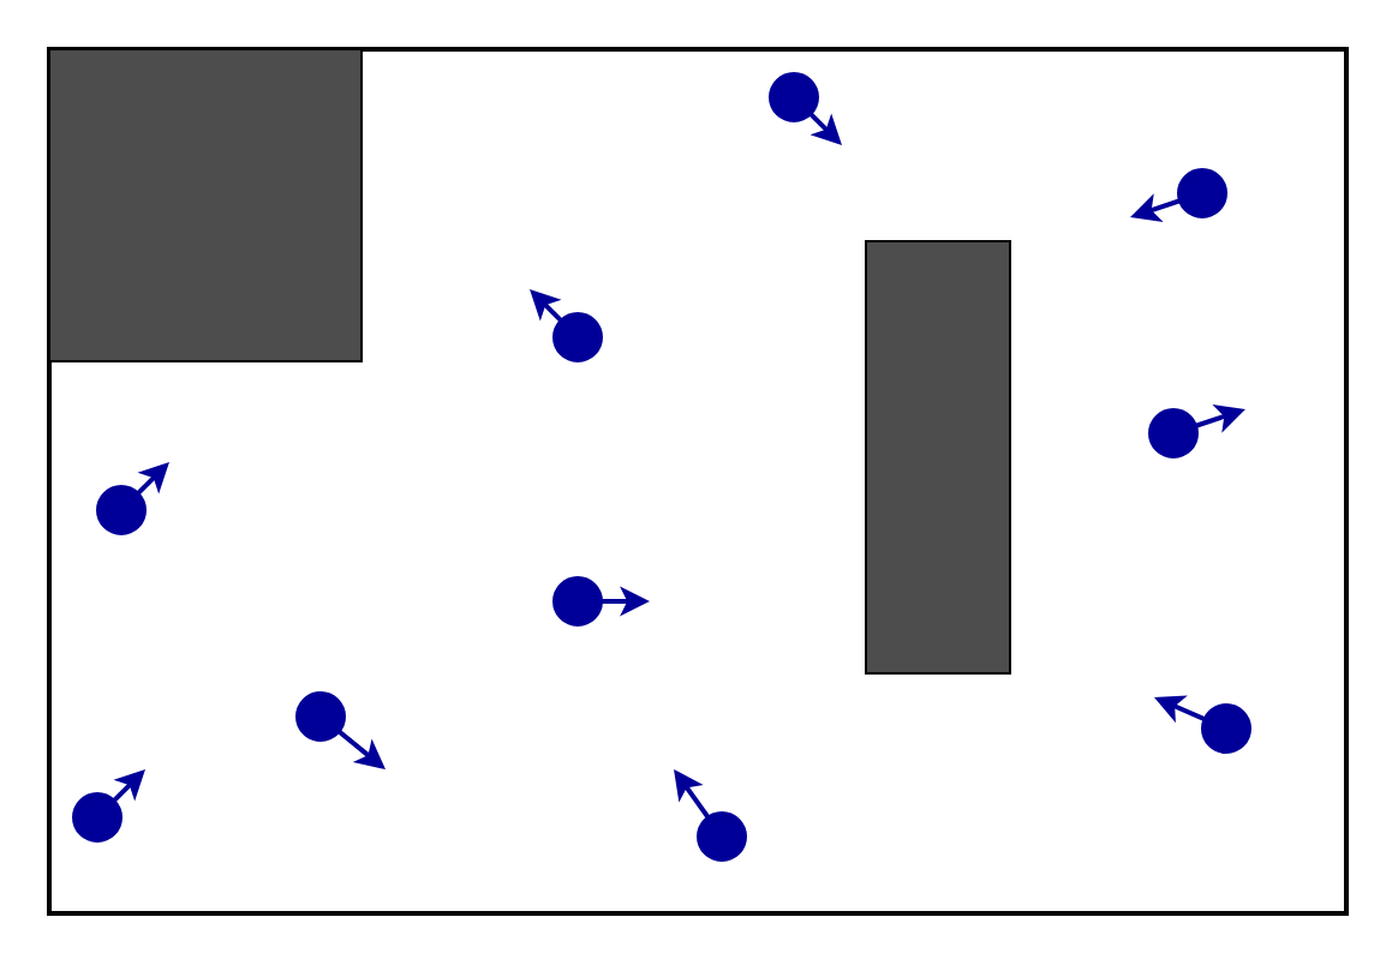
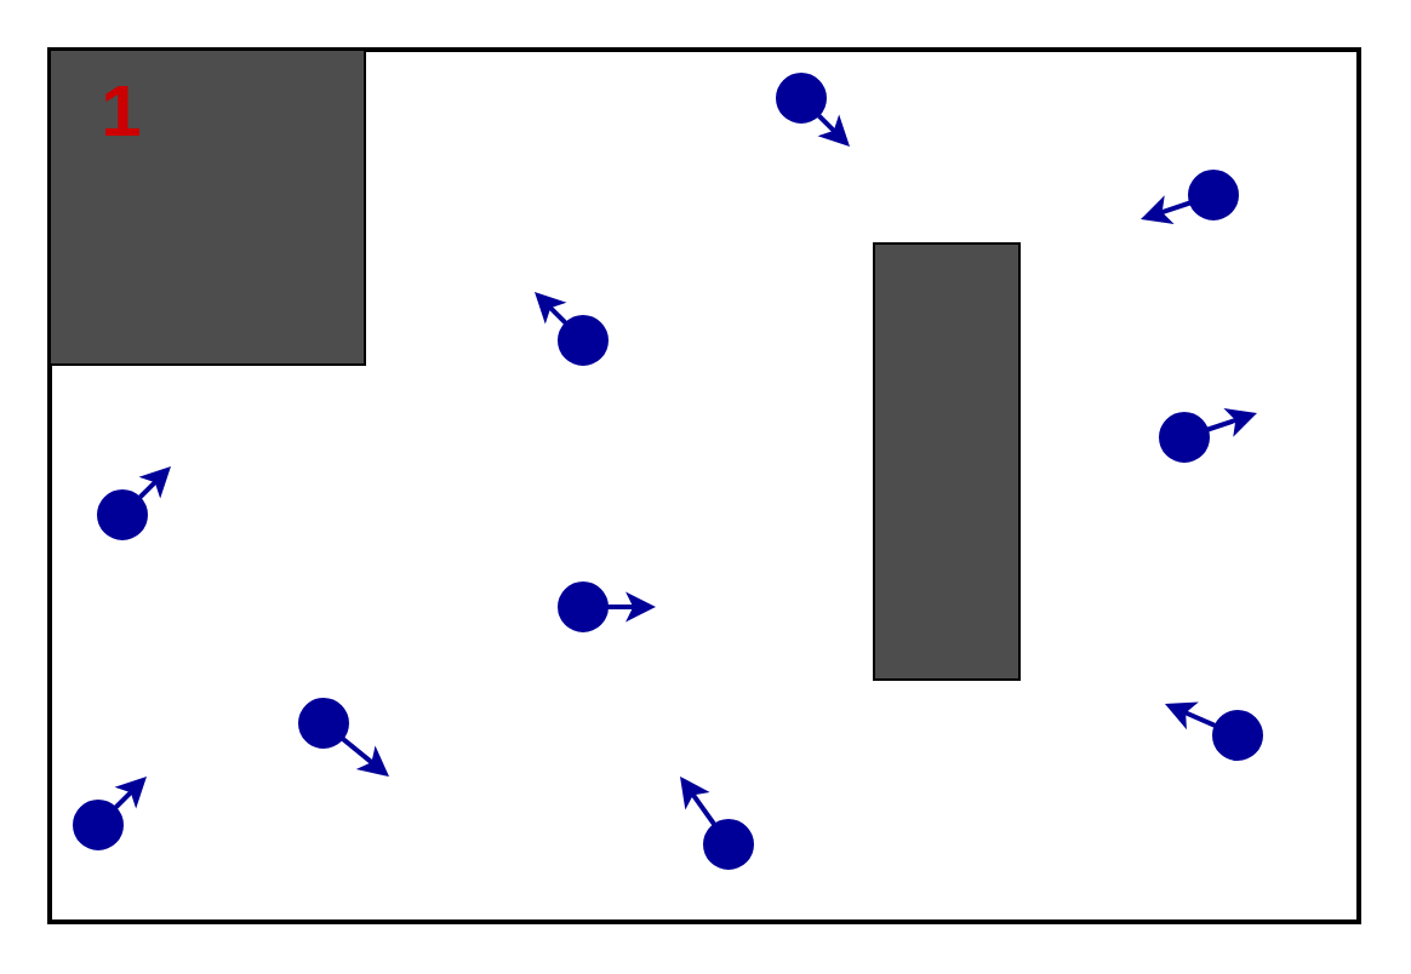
  <mxCell id="0" />
  <mxCell id="1" parent="0" />
  <mxCell id="2" value="" style="rounded=0;whiteSpace=wrap;html=1;fillColor=none;strokeWidth=2;" parent="1" vertex="1"><mxGeometry x="20" y="20" width="540" height="360" as="geometry" /></mxCell>
  <mxCell id="3" value="" style="rounded=0;whiteSpace=wrap;html=1;fillColor=#4D4D4D;" parent="1" vertex="1"><mxGeometry x="20" y="20" width="130" height="130" as="geometry" /></mxCell>
  <mxCell id="4" value="" style="rounded=0;whiteSpace=wrap;html=1;fillColor=#4D4D4D;" parent="1" vertex="1"><mxGeometry x="360" y="100" width="60" height="180" as="geometry" /></mxCell>
  <mxCell id="5" value="" style="ellipse;whiteSpace=wrap;html=1;aspect=fixed;fillColor=#000099;strokeColor=#000099;direction=south;" parent="1" vertex="1"><mxGeometry x="40" y="202" width="20" height="20" as="geometry" /></mxCell>
  <mxCell id="6" value="" style="endArrow=classic;html=1;rounded=0;strokeWidth=2;strokeColor=#000099;" parent="1" edge="1"><mxGeometry width="50" height="50" relative="1" as="geometry"><mxPoint x="50" y="212" as="sourcePoint" /><mxPoint x="70" y="192" as="targetPoint" /></mxGeometry></mxCell>
  <mxCell id="7" value="" style="ellipse;whiteSpace=wrap;html=1;aspect=fixed;fillColor=#000099;strokeColor=#000099;" parent="1" vertex="1"><mxGeometry x="230" y="130" width="20" height="20" as="geometry" /></mxCell>
  <mxCell id="8" value="" style="endArrow=classic;html=1;rounded=0;strokeWidth=2;strokeColor=#000099;" parent="1" edge="1"><mxGeometry width="50" height="50" relative="1" as="geometry"><mxPoint x="240" y="140" as="sourcePoint" /><mxPoint x="220" y="120" as="targetPoint" /></mxGeometry></mxCell>
  <mxCell id="9" value="" style="ellipse;whiteSpace=wrap;html=1;aspect=fixed;fillColor=#000099;strokeColor=#000099;" parent="1" vertex="1"><mxGeometry x="320" y="30" width="20" height="20" as="geometry" /></mxCell>
  <mxCell id="10" value="" style="endArrow=classic;html=1;rounded=0;strokeWidth=2;strokeColor=#000099;" parent="1" edge="1"><mxGeometry width="50" height="50" relative="1" as="geometry"><mxPoint x="330" y="40" as="sourcePoint" /><mxPoint x="350" y="60" as="targetPoint" /></mxGeometry></mxCell>
  <mxCell id="11" value="" style="ellipse;whiteSpace=wrap;html=1;aspect=fixed;fillColor=#000099;strokeColor=#000099;" parent="1" vertex="1"><mxGeometry x="123" y="288" width="20" height="20" as="geometry" /></mxCell>
  <mxCell id="12" value="" style="endArrow=classic;html=1;rounded=0;strokeWidth=2;strokeColor=#000099;" parent="1" edge="1"><mxGeometry width="50" height="50" relative="1" as="geometry"><mxPoint x="133" y="298" as="sourcePoint" /><mxPoint x="160" y="320" as="targetPoint" /></mxGeometry></mxCell>
  <mxCell id="13" value="" style="ellipse;whiteSpace=wrap;html=1;aspect=fixed;fillColor=#000099;strokeColor=#000099;" parent="1" vertex="1"><mxGeometry x="230" y="240" width="20" height="20" as="geometry" /></mxCell>
  <mxCell id="14" value="" style="endArrow=classic;html=1;rounded=0;strokeWidth=2;strokeColor=#000099;" parent="1" edge="1"><mxGeometry width="50" height="50" relative="1" as="geometry"><mxPoint x="240" y="250" as="sourcePoint" /><mxPoint x="270" y="250" as="targetPoint" /></mxGeometry></mxCell>
  <mxCell id="15" value="" style="ellipse;whiteSpace=wrap;html=1;aspect=fixed;fillColor=#000099;strokeColor=#000099;" parent="1" vertex="1"><mxGeometry x="500" y="293" width="20" height="20" as="geometry" /></mxCell>
  <mxCell id="16" value="" style="endArrow=classic;html=1;rounded=0;strokeWidth=2;strokeColor=#000099;" parent="1" edge="1"><mxGeometry width="50" height="50" relative="1" as="geometry"><mxPoint x="510" y="303" as="sourcePoint" /><mxPoint x="480" y="290" as="targetPoint" /></mxGeometry></mxCell>
  <mxCell id="17" value="" style="ellipse;whiteSpace=wrap;html=1;aspect=fixed;fillColor=#000099;strokeColor=#000099;" parent="1" vertex="1"><mxGeometry x="478" y="170" width="20" height="20" as="geometry" /></mxCell>
  <mxCell id="18" value="" style="endArrow=classic;html=1;rounded=0;strokeWidth=2;strokeColor=#000099;" parent="1" edge="1"><mxGeometry width="50" height="50" relative="1" as="geometry"><mxPoint x="488" y="180" as="sourcePoint" /><mxPoint x="518" y="170" as="targetPoint" /></mxGeometry></mxCell>
  <mxCell id="19" value="" style="ellipse;whiteSpace=wrap;html=1;aspect=fixed;fillColor=#000099;strokeColor=#000099;" parent="1" vertex="1"><mxGeometry x="490" y="70" width="20" height="20" as="geometry" /></mxCell>
  <mxCell id="20" value="" style="endArrow=classic;html=1;rounded=0;strokeWidth=2;strokeColor=#000099;" parent="1" edge="1"><mxGeometry width="50" height="50" relative="1" as="geometry"><mxPoint x="500" y="80" as="sourcePoint" /><mxPoint x="470" y="90" as="targetPoint" /></mxGeometry></mxCell>
  <mxCell id="21" value="" style="ellipse;whiteSpace=wrap;html=1;aspect=fixed;fillColor=#000099;strokeColor=#000099;" parent="1" vertex="1"><mxGeometry x="290" y="338" width="20" height="20" as="geometry" /></mxCell>
  <mxCell id="22" value="" style="endArrow=classic;html=1;rounded=0;strokeWidth=2;strokeColor=#000099;" parent="1" edge="1"><mxGeometry width="50" height="50" relative="1" as="geometry"><mxPoint x="300" y="348" as="sourcePoint" /><mxPoint x="280" y="320" as="targetPoint" /></mxGeometry></mxCell>
  <mxCell id="23" value="" style="ellipse;whiteSpace=wrap;html=1;aspect=fixed;fillColor=#000099;strokeColor=#000099;" parent="1" vertex="1"><mxGeometry x="30" y="330" width="20" height="20" as="geometry" /></mxCell>
  <mxCell id="24" value="" style="endArrow=classic;html=1;rounded=0;strokeWidth=2;strokeColor=#000099;" parent="1" edge="1"><mxGeometry width="50" height="50" relative="1" as="geometry"><mxPoint x="40" y="340" as="sourcePoint" /><mxPoint x="60" y="320" as="targetPoint" /></mxGeometry></mxCell>
+ <mxCell id="25" value="1" style="text;html=1;strokeColor=none;fillColor=none;align=center;verticalAlign=middle;whiteSpace=wrap;rounded=0;fontColor=#CC0000;fontSize=30;fontStyle=1" vertex="1" parent="1"><mxGeometry x="20" y="30" width="60" height="30" as="geometry" /></mxCell>
